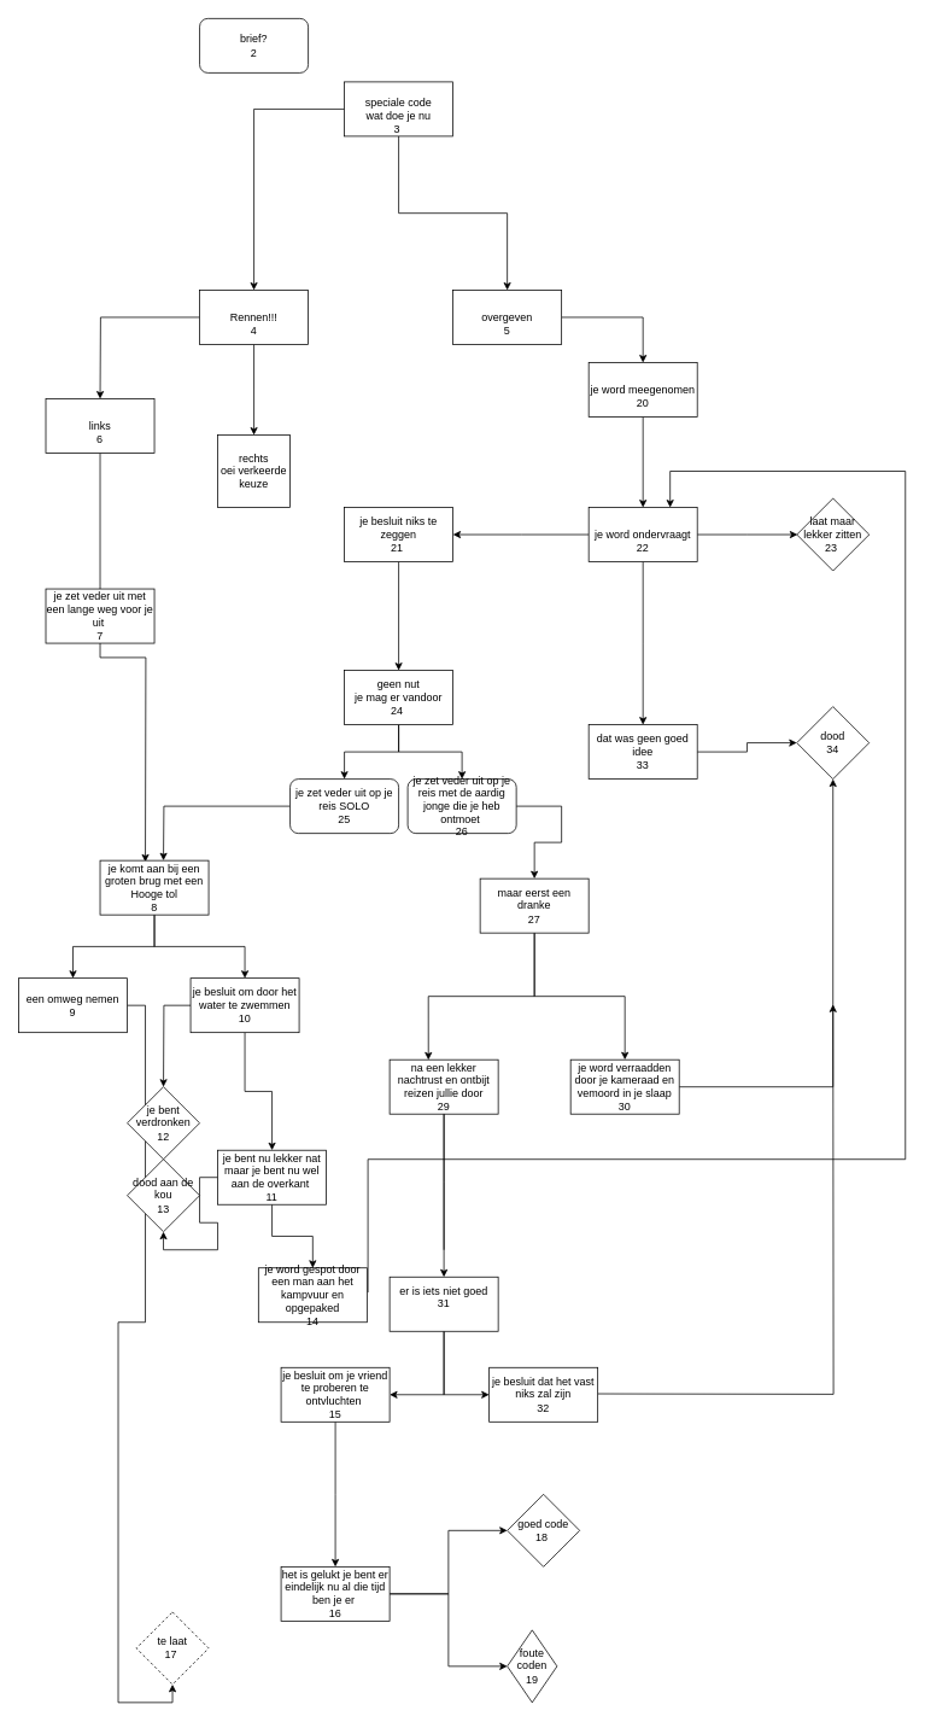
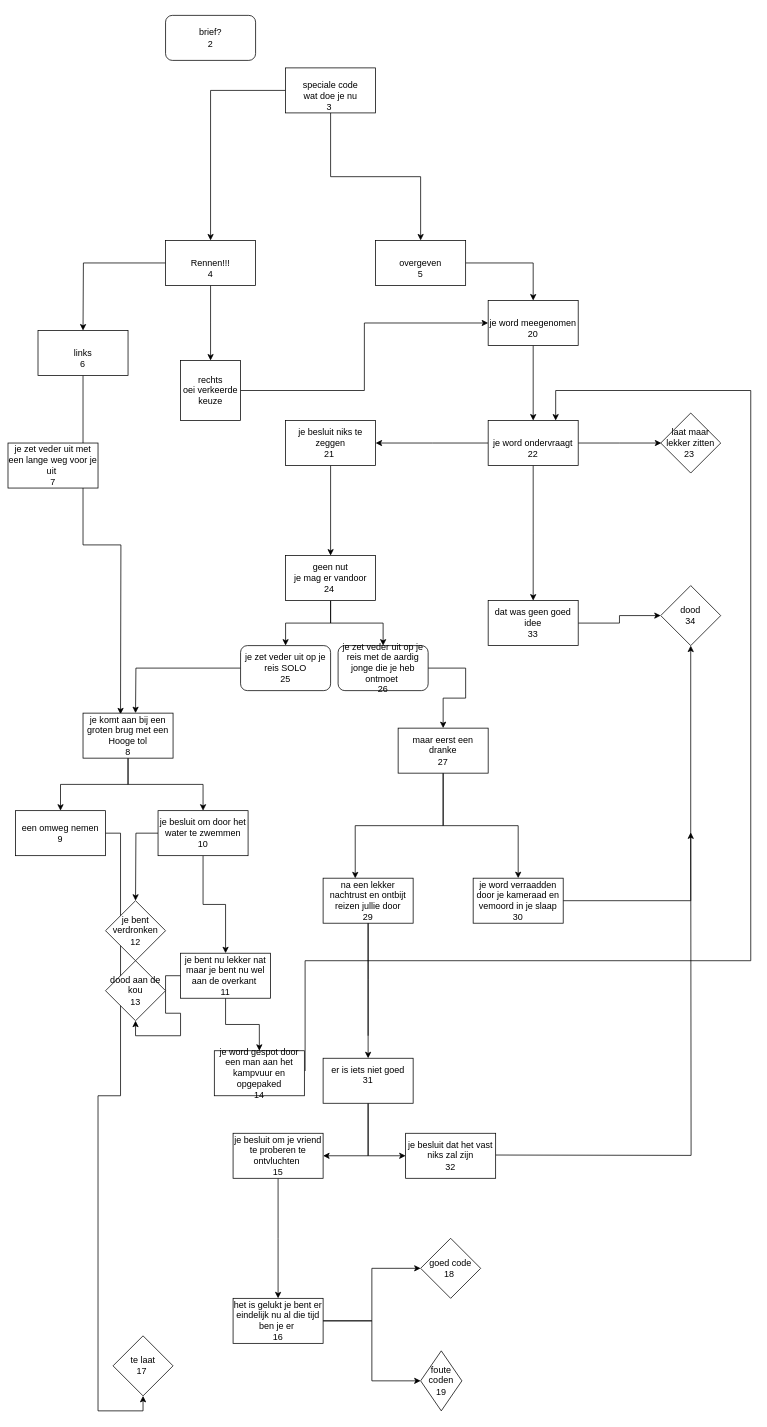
  <mxCell id="0" />
  <mxCell id="1" parent="0" />
  <mxCell id="2" style="edgeStyle=orthogonalEdgeStyle;rounded=0;orthogonalLoop=1;jettySize=auto;html=1;entryX=0.5;entryY=0;entryDx=0;entryDy=0;" edge="1" parent="1" source="4" target="9"><mxGeometry relative="1" as="geometry"><mxPoint x="560" y="310" as="targetPoint" /></mxGeometry></mxCell>
  <mxCell id="3" style="edgeStyle=orthogonalEdgeStyle;rounded=0;orthogonalLoop=1;jettySize=auto;html=1;" edge="1" parent="1" source="4" target="7"><mxGeometry relative="1" as="geometry" /></mxCell>
  <mxCell id="4" value="&lt;br&gt;speciale code&lt;br&gt;wat doe je nu&lt;br&gt;3&amp;nbsp;" style="rounded=0;whiteSpace=wrap;html=1;" vertex="1" parent="1"><mxGeometry x="380" y="90" width="120" height="60" as="geometry" /></mxCell>
  <mxCell id="5" style="edgeStyle=orthogonalEdgeStyle;rounded=0;orthogonalLoop=1;jettySize=auto;html=1;" edge="1" parent="1" source="7"><mxGeometry relative="1" as="geometry"><mxPoint x="110" y="440" as="targetPoint" /></mxGeometry></mxCell>
  <mxCell id="6" style="edgeStyle=orthogonalEdgeStyle;rounded=0;orthogonalLoop=1;jettySize=auto;html=1;" edge="1" parent="1" source="7"><mxGeometry relative="1" as="geometry"><mxPoint x="280" y="480" as="targetPoint" /></mxGeometry></mxCell>
  <mxCell id="7" value="&lt;br&gt;Rennen!!!&lt;br&gt;4" style="rounded=0;whiteSpace=wrap;html=1;" vertex="1" parent="1"><mxGeometry x="220" y="320" width="120" height="60" as="geometry" /></mxCell>
  <mxCell id="8" style="edgeStyle=orthogonalEdgeStyle;rounded=0;orthogonalLoop=1;jettySize=auto;html=1;entryX=0.5;entryY=0;entryDx=0;entryDy=0;" edge="1" parent="1" source="9" target="15"><mxGeometry relative="1" as="geometry" /></mxCell>
  <mxCell id="9" value="&lt;br&gt;overgeven&lt;br&gt;5" style="rounded=0;whiteSpace=wrap;html=1;" vertex="1" parent="1"><mxGeometry x="500" y="320" width="120" height="60" as="geometry" /></mxCell>
  <mxCell id="10" style="edgeStyle=orthogonalEdgeStyle;rounded=0;orthogonalLoop=1;jettySize=auto;html=1;" edge="1" parent="1" source="11"><mxGeometry relative="1" as="geometry"><mxPoint x="160" y="951.6" as="targetPoint" /></mxGeometry></mxCell>
  <mxCell id="11" value="&lt;br&gt;links&lt;br&gt;6" style="rounded=0;whiteSpace=wrap;html=1;" vertex="1" parent="1"><mxGeometry x="50" y="440" width="120" height="60" as="geometry" /></mxCell>
+ <mxCell id="12" style="edgeStyle=orthogonalEdgeStyle;rounded=0;orthogonalLoop=1;jettySize=auto;html=1;entryX=0;entryY=0.5;entryDx=0;entryDy=0;" edge="1" parent="1" source="13" target="15"><mxGeometry relative="1" as="geometry" /></mxCell>
  <mxCell id="13" value="rechts&lt;br&gt;oei verkeerde keuze" style="whiteSpace=wrap;html=1;aspect=fixed;" vertex="1" parent="1"><mxGeometry x="240" y="480" width="80" height="80" as="geometry" /></mxCell>
  <mxCell id="14" style="edgeStyle=orthogonalEdgeStyle;rounded=0;orthogonalLoop=1;jettySize=auto;html=1;" edge="1" parent="1" source="15"><mxGeometry relative="1" as="geometry"><mxPoint x="710" y="560" as="targetPoint" /></mxGeometry></mxCell>
  <mxCell id="15" value="&lt;br&gt;je word meegenomen&lt;br&gt;20" style="rounded=0;whiteSpace=wrap;html=1;" vertex="1" parent="1"><mxGeometry x="650" y="400" width="120" height="60" as="geometry" /></mxCell>
  <mxCell id="16" style="edgeStyle=orthogonalEdgeStyle;rounded=0;orthogonalLoop=1;jettySize=auto;html=1;" edge="1" parent="1" source="19"><mxGeometry relative="1" as="geometry"><mxPoint x="710" y="800" as="targetPoint" /></mxGeometry></mxCell>
  <mxCell id="17" style="edgeStyle=orthogonalEdgeStyle;rounded=0;orthogonalLoop=1;jettySize=auto;html=1;" edge="1" parent="1" source="19"><mxGeometry relative="1" as="geometry"><mxPoint x="500" y="590" as="targetPoint" /></mxGeometry></mxCell>
  <mxCell id="18" style="edgeStyle=orthogonalEdgeStyle;rounded=0;orthogonalLoop=1;jettySize=auto;html=1;" edge="1" parent="1" source="19"><mxGeometry relative="1" as="geometry"><mxPoint x="880.8" y="590" as="targetPoint" /></mxGeometry></mxCell>
  <mxCell id="19" value="&lt;br&gt;je word ondervraagt&lt;br&gt;22" style="rounded=0;whiteSpace=wrap;html=1;" vertex="1" parent="1"><mxGeometry x="650" y="560" width="120" height="60" as="geometry" /></mxCell>
  <mxCell id="20" value="laat maar lekker zitten&lt;br&gt;23&amp;nbsp;" style="rhombus;whiteSpace=wrap;html=1;" vertex="1" parent="1"><mxGeometry x="880" y="550" width="80" height="80" as="geometry" /></mxCell>
  <mxCell id="21" style="edgeStyle=orthogonalEdgeStyle;rounded=0;orthogonalLoop=1;jettySize=auto;html=1;" edge="1" parent="1" source="22" target="25"><mxGeometry relative="1" as="geometry" /></mxCell>
  <mxCell id="22" value="dat was geen goed idee&lt;br&gt;33" style="rounded=0;whiteSpace=wrap;html=1;" vertex="1" parent="1"><mxGeometry x="650" y="800" width="120" height="60" as="geometry" /></mxCell>
  <mxCell id="23" style="edgeStyle=orthogonalEdgeStyle;rounded=0;orthogonalLoop=1;jettySize=auto;html=1;entryX=0.5;entryY=0;entryDx=0;entryDy=0;" edge="1" parent="1" source="24" target="28"><mxGeometry relative="1" as="geometry"><mxPoint x="440" y="690" as="targetPoint" /></mxGeometry></mxCell>
  <mxCell id="24" value="je besluit niks te zeggen&lt;br&gt;21&amp;nbsp;" style="rounded=0;whiteSpace=wrap;html=1;" vertex="1" parent="1"><mxGeometry x="380" y="560" width="120" height="60" as="geometry" /></mxCell>
  <mxCell id="25" value="dood&lt;br&gt;34" style="rhombus;whiteSpace=wrap;html=1;" vertex="1" parent="1"><mxGeometry x="880" y="780" width="80" height="80" as="geometry" /></mxCell>
  <mxCell id="26" style="edgeStyle=orthogonalEdgeStyle;rounded=0;orthogonalLoop=1;jettySize=auto;html=1;entryX=0.5;entryY=0;entryDx=0;entryDy=0;" edge="1" parent="1" source="28" target="30"><mxGeometry relative="1" as="geometry" /></mxCell>
  <mxCell id="27" style="edgeStyle=orthogonalEdgeStyle;rounded=0;orthogonalLoop=1;jettySize=auto;html=1;" edge="1" parent="1" source="28" target="32"><mxGeometry relative="1" as="geometry" /></mxCell>
  <mxCell id="28" value="geen nut&lt;br&gt;je mag er vandoor&lt;br&gt;24&amp;nbsp;" style="rounded=0;whiteSpace=wrap;html=1;" vertex="1" parent="1"><mxGeometry x="380" y="740" width="120" height="60" as="geometry" /></mxCell>
  <mxCell id="29" style="edgeStyle=orthogonalEdgeStyle;rounded=0;orthogonalLoop=1;jettySize=auto;html=1;" edge="1" parent="1" source="30"><mxGeometry relative="1" as="geometry"><mxPoint x="180" y="950" as="targetPoint" /></mxGeometry></mxCell>
  <mxCell id="30" value="je zet veder uit op je reis SOLO&lt;br&gt;25" style="rounded=1;whiteSpace=wrap;html=1;" vertex="1" parent="1"><mxGeometry x="320" y="860" width="120" height="60" as="geometry" /></mxCell>
  <mxCell id="31" style="edgeStyle=orthogonalEdgeStyle;rounded=0;orthogonalLoop=1;jettySize=auto;html=1;" edge="1" parent="1" source="32"><mxGeometry relative="1" as="geometry"><mxPoint x="590" y="970" as="targetPoint" /><Array as="points"><mxPoint x="620" y="890" /><mxPoint x="620" y="930" /><mxPoint x="590" y="930" /></Array></mxGeometry></mxCell>
  <mxCell id="32" value="je zet veder uit op je reis met de aardig jonge die je heb ontmoet&amp;nbsp;&lt;br&gt;26" style="rounded=1;whiteSpace=wrap;html=1;" vertex="1" parent="1"><mxGeometry x="450" y="860" width="120" height="60" as="geometry" /></mxCell>
  <mxCell id="33" style="edgeStyle=orthogonalEdgeStyle;rounded=0;orthogonalLoop=1;jettySize=auto;html=1;" edge="1" parent="1" source="35" target="38"><mxGeometry relative="1" as="geometry" /></mxCell>
  <mxCell id="34" style="edgeStyle=orthogonalEdgeStyle;rounded=0;orthogonalLoop=1;jettySize=auto;html=1;" edge="1" parent="1" source="35" target="41"><mxGeometry relative="1" as="geometry" /></mxCell>
  <mxCell id="35" value="je komt aan bij een groten brug met een Hooge tol&lt;br&gt;8" style="rounded=0;whiteSpace=wrap;html=1;" vertex="1" parent="1"><mxGeometry x="110" y="950" width="120" height="60" as="geometry" /></mxCell>
- <mxCell id="36" value="je zet veder uit met een lange weg voor je uit&amp;nbsp;&lt;br&gt;7" style="rounded=0;whiteSpace=wrap;html=1;" vertex="1" parent="1"><mxGeometry x="50" y="650" width="120" height="60" as="geometry" /></mxCell>
+ <mxCell id="36" value="je zet veder uit met een lange weg voor je uit&amp;nbsp;&lt;br&gt;7" style="rounded=0;whiteSpace=wrap;html=1;" vertex="1" parent="1"><mxGeometry x="10" y="590" width="120" height="60" as="geometry" /></mxCell>
  <mxCell id="37" style="edgeStyle=orthogonalEdgeStyle;rounded=0;orthogonalLoop=1;jettySize=auto;html=1;entryX=0.5;entryY=1;entryDx=0;entryDy=0;" edge="1" parent="1" source="38" target="69"><mxGeometry relative="1" as="geometry"><mxPoint x="80" y="1950.8" as="targetPoint" /></mxGeometry></mxCell>
  <mxCell id="38" value="een omweg nemen&lt;br&gt;9" style="rounded=0;whiteSpace=wrap;html=1;" vertex="1" parent="1"><mxGeometry x="20" y="1080" width="120" height="60" as="geometry" /></mxCell>
  <mxCell id="39" style="edgeStyle=orthogonalEdgeStyle;rounded=0;orthogonalLoop=1;jettySize=auto;html=1;entryX=0.5;entryY=0;entryDx=0;entryDy=0;" edge="1" parent="1" source="41"><mxGeometry relative="1" as="geometry"><mxPoint x="180" y="1200" as="targetPoint" /></mxGeometry></mxCell>
  <mxCell id="40" style="edgeStyle=orthogonalEdgeStyle;rounded=0;orthogonalLoop=1;jettySize=auto;html=1;entryX=0.5;entryY=0;entryDx=0;entryDy=0;" edge="1" parent="1" source="41" target="52"><mxGeometry relative="1" as="geometry" /></mxCell>
  <mxCell id="41" value="je besluit om door het water te zwemmen&lt;br&gt;10" style="rounded=0;whiteSpace=wrap;html=1;" vertex="1" parent="1"><mxGeometry x="210" y="1080" width="120" height="60" as="geometry" /></mxCell>
  <mxCell id="42" style="edgeStyle=orthogonalEdgeStyle;rounded=0;orthogonalLoop=1;jettySize=auto;html=1;entryX=0.5;entryY=0;entryDx=0;entryDy=0;" edge="1" parent="1"><mxGeometry relative="1" as="geometry"><mxPoint x="590" y="980" as="sourcePoint" /><mxPoint x="590" y="980" as="targetPoint" /></mxGeometry></mxCell>
  <mxCell id="43" style="edgeStyle=orthogonalEdgeStyle;rounded=0;orthogonalLoop=1;jettySize=auto;html=1;entryX=0.357;entryY=0.003;entryDx=0;entryDy=0;entryPerimeter=0;" edge="1" parent="1" source="45" target="47"><mxGeometry relative="1" as="geometry" /></mxCell>
  <mxCell id="44" style="edgeStyle=orthogonalEdgeStyle;rounded=0;orthogonalLoop=1;jettySize=auto;html=1;entryX=0.5;entryY=0;entryDx=0;entryDy=0;" edge="1" parent="1" source="45" target="49"><mxGeometry relative="1" as="geometry" /></mxCell>
  <mxCell id="45" value="maar eerst een dranke&lt;br&gt;27" style="rounded=0;whiteSpace=wrap;html=1;" vertex="1" parent="1"><mxGeometry x="530" y="970" width="120" height="60" as="geometry" /></mxCell>
  <mxCell id="46" style="edgeStyle=orthogonalEdgeStyle;rounded=0;orthogonalLoop=1;jettySize=auto;html=1;" edge="1" parent="1" source="47" target="63"><mxGeometry relative="1" as="geometry" /></mxCell>
  <mxCell id="47" value="na een lekker nachtrust en ontbijt reizen jullie door&lt;br&gt;29" style="rounded=0;whiteSpace=wrap;html=1;" vertex="1" parent="1"><mxGeometry x="430" y="1170" width="120" height="60" as="geometry" /></mxCell>
  <mxCell id="48" style="edgeStyle=orthogonalEdgeStyle;rounded=0;orthogonalLoop=1;jettySize=auto;html=1;entryX=0.5;entryY=1;entryDx=0;entryDy=0;" edge="1" parent="1" source="49" target="25"><mxGeometry relative="1" as="geometry" /></mxCell>
  <mxCell id="49" value="je word verraadden door je kameraad en vemoord in je slaap&lt;br&gt;30" style="rounded=0;whiteSpace=wrap;html=1;" vertex="1" parent="1"><mxGeometry x="630" y="1170" width="120" height="60" as="geometry" /></mxCell>
  <mxCell id="50" style="edgeStyle=orthogonalEdgeStyle;rounded=0;orthogonalLoop=1;jettySize=auto;html=1;entryX=0.5;entryY=0;entryDx=0;entryDy=0;" edge="1" parent="1" source="52" target="55"><mxGeometry relative="1" as="geometry" /></mxCell>
  <mxCell id="51" style="edgeStyle=orthogonalEdgeStyle;rounded=0;orthogonalLoop=1;jettySize=auto;html=1;entryX=0.5;entryY=1;entryDx=0;entryDy=0;" edge="1" parent="1" source="52" target="56"><mxGeometry relative="1" as="geometry" /></mxCell>
  <mxCell id="52" value="je bent nu lekker nat maar je bent nu wel aan de overkant&amp;nbsp;&lt;br&gt;11" style="rounded=0;whiteSpace=wrap;html=1;" vertex="1" parent="1"><mxGeometry x="240" y="1270" width="120" height="60" as="geometry" /></mxCell>
  <mxCell id="53" value="je bent verdronken&lt;br&gt;12" style="rhombus;whiteSpace=wrap;html=1;" vertex="1" parent="1"><mxGeometry x="140" y="1200" width="80" height="80" as="geometry" /></mxCell>
  <mxCell id="54" style="edgeStyle=orthogonalEdgeStyle;rounded=0;orthogonalLoop=1;jettySize=auto;html=1;entryX=0.75;entryY=0;entryDx=0;entryDy=0;" edge="1" parent="1" target="19"><mxGeometry relative="1" as="geometry"><mxPoint x="710" y="619" as="targetPoint" /><mxPoint x="406" y="1427" as="sourcePoint" /><Array as="points"><mxPoint x="406" y="1280" /><mxPoint x="1000" y="1280" /><mxPoint x="1000" y="520" /><mxPoint x="740" y="520" /></Array></mxGeometry></mxCell>
  <mxCell id="55" value="je word gespot door een man aan het kampvuur en opgepaked&lt;br&gt;14" style="rounded=0;whiteSpace=wrap;html=1;" vertex="1" parent="1"><mxGeometry x="285" y="1400" width="120" height="60" as="geometry" /></mxCell>
  <mxCell id="56" value="dood aan de kou&lt;br&gt;13" style="rhombus;whiteSpace=wrap;html=1;" vertex="1" parent="1"><mxGeometry x="140" y="1280" width="80" height="80" as="geometry" /></mxCell>
  <mxCell id="57" style="edgeStyle=orthogonalEdgeStyle;rounded=0;orthogonalLoop=1;jettySize=auto;html=1;" edge="1" parent="1" source="58"><mxGeometry relative="1" as="geometry"><mxPoint x="370" y="1730" as="targetPoint" /></mxGeometry></mxCell>
  <mxCell id="58" value="je besluit om je vriend te proberen te ontvluchten&amp;nbsp;&lt;br&gt;15" style="rounded=0;whiteSpace=wrap;html=1;" vertex="1" parent="1"><mxGeometry x="310" y="1510" width="120" height="60" as="geometry" /></mxCell>
  <mxCell id="59" style="edgeStyle=orthogonalEdgeStyle;rounded=0;orthogonalLoop=1;jettySize=auto;html=1;" edge="1" parent="1"><mxGeometry relative="1" as="geometry"><mxPoint x="920" y="1109" as="targetPoint" /><mxPoint x="660" y="1539" as="sourcePoint" /></mxGeometry></mxCell>
  <mxCell id="60" value="je besluit dat het vast niks zal zijn&lt;br&gt;32" style="rounded=0;whiteSpace=wrap;html=1;" vertex="1" parent="1"><mxGeometry x="540" y="1510" width="120" height="60" as="geometry" /></mxCell>
  <mxCell id="61" style="edgeStyle=orthogonalEdgeStyle;rounded=0;orthogonalLoop=1;jettySize=auto;html=1;entryX=1;entryY=0.5;entryDx=0;entryDy=0;" edge="1" parent="1" source="63" target="58"><mxGeometry relative="1" as="geometry" /></mxCell>
  <mxCell id="62" style="edgeStyle=orthogonalEdgeStyle;rounded=0;orthogonalLoop=1;jettySize=auto;html=1;entryX=0;entryY=0.5;entryDx=0;entryDy=0;" edge="1" parent="1" source="63" target="60"><mxGeometry relative="1" as="geometry" /></mxCell>
  <mxCell id="63" value="er is iets niet goed&lt;br&gt;31&lt;br&gt;&amp;nbsp;" style="rounded=0;whiteSpace=wrap;html=1;" vertex="1" parent="1"><mxGeometry x="430" y="1410" width="120" height="60" as="geometry" /></mxCell>
  <mxCell id="64" value="" style="edgeStyle=orthogonalEdgeStyle;rounded=0;orthogonalLoop=1;jettySize=auto;html=1;endArrow=none;" edge="1" parent="1" source="47"><mxGeometry relative="1" as="geometry"><mxPoint x="490" y="1380" as="targetPoint" /><mxPoint x="490" y="1230" as="sourcePoint" /></mxGeometry></mxCell>
  <mxCell id="65" style="edgeStyle=orthogonalEdgeStyle;rounded=0;orthogonalLoop=1;jettySize=auto;html=1;entryX=0;entryY=0.5;entryDx=0;entryDy=0;" edge="1" parent="1" source="67" target="70"><mxGeometry relative="1" as="geometry" /></mxCell>
  <mxCell id="66" style="edgeStyle=orthogonalEdgeStyle;rounded=0;orthogonalLoop=1;jettySize=auto;html=1;entryX=0;entryY=0.5;entryDx=0;entryDy=0;" edge="1" parent="1" source="67" target="68"><mxGeometry relative="1" as="geometry" /></mxCell>
  <mxCell id="67" value="het is gelukt je bent er eindelijk nu al die tijd ben je er&amp;nbsp;&lt;br&gt;16" style="rounded=0;whiteSpace=wrap;html=1;" vertex="1" parent="1"><mxGeometry x="310" y="1730" width="120" height="60" as="geometry" /></mxCell>
  <mxCell id="68" value="foute coden&lt;br&gt;19" style="rhombus;whiteSpace=wrap;html=1;" vertex="1" parent="1"><mxGeometry x="560" y="1800" width="55" height="80" as="geometry" /></mxCell>
- <mxCell id="69" value="te laat&lt;br&gt;17&amp;nbsp;" style="rhombus;whiteSpace=wrap;html=1;dashed=1;" vertex="1" parent="1"><mxGeometry x="150" y="1780" width="80" height="80" as="geometry" /></mxCell>
+ <mxCell id="69" value="te laat&lt;br&gt;17&amp;nbsp;" style="rhombus;whiteSpace=wrap;html=1;" vertex="1" parent="1"><mxGeometry x="150" y="1780" width="80" height="80" as="geometry" /></mxCell>
  <mxCell id="70" value="goed code&lt;br&gt;18&amp;nbsp;" style="rhombus;whiteSpace=wrap;html=1;" vertex="1" parent="1"><mxGeometry x="560" y="1650" width="80" height="80" as="geometry" /></mxCell>
  <mxCell id="71" value="brief?&lt;br&gt;2" style="rounded=1;whiteSpace=wrap;html=1;" vertex="1" parent="1"><mxGeometry x="220" y="20" width="120" height="60" as="geometry" /></mxCell>
